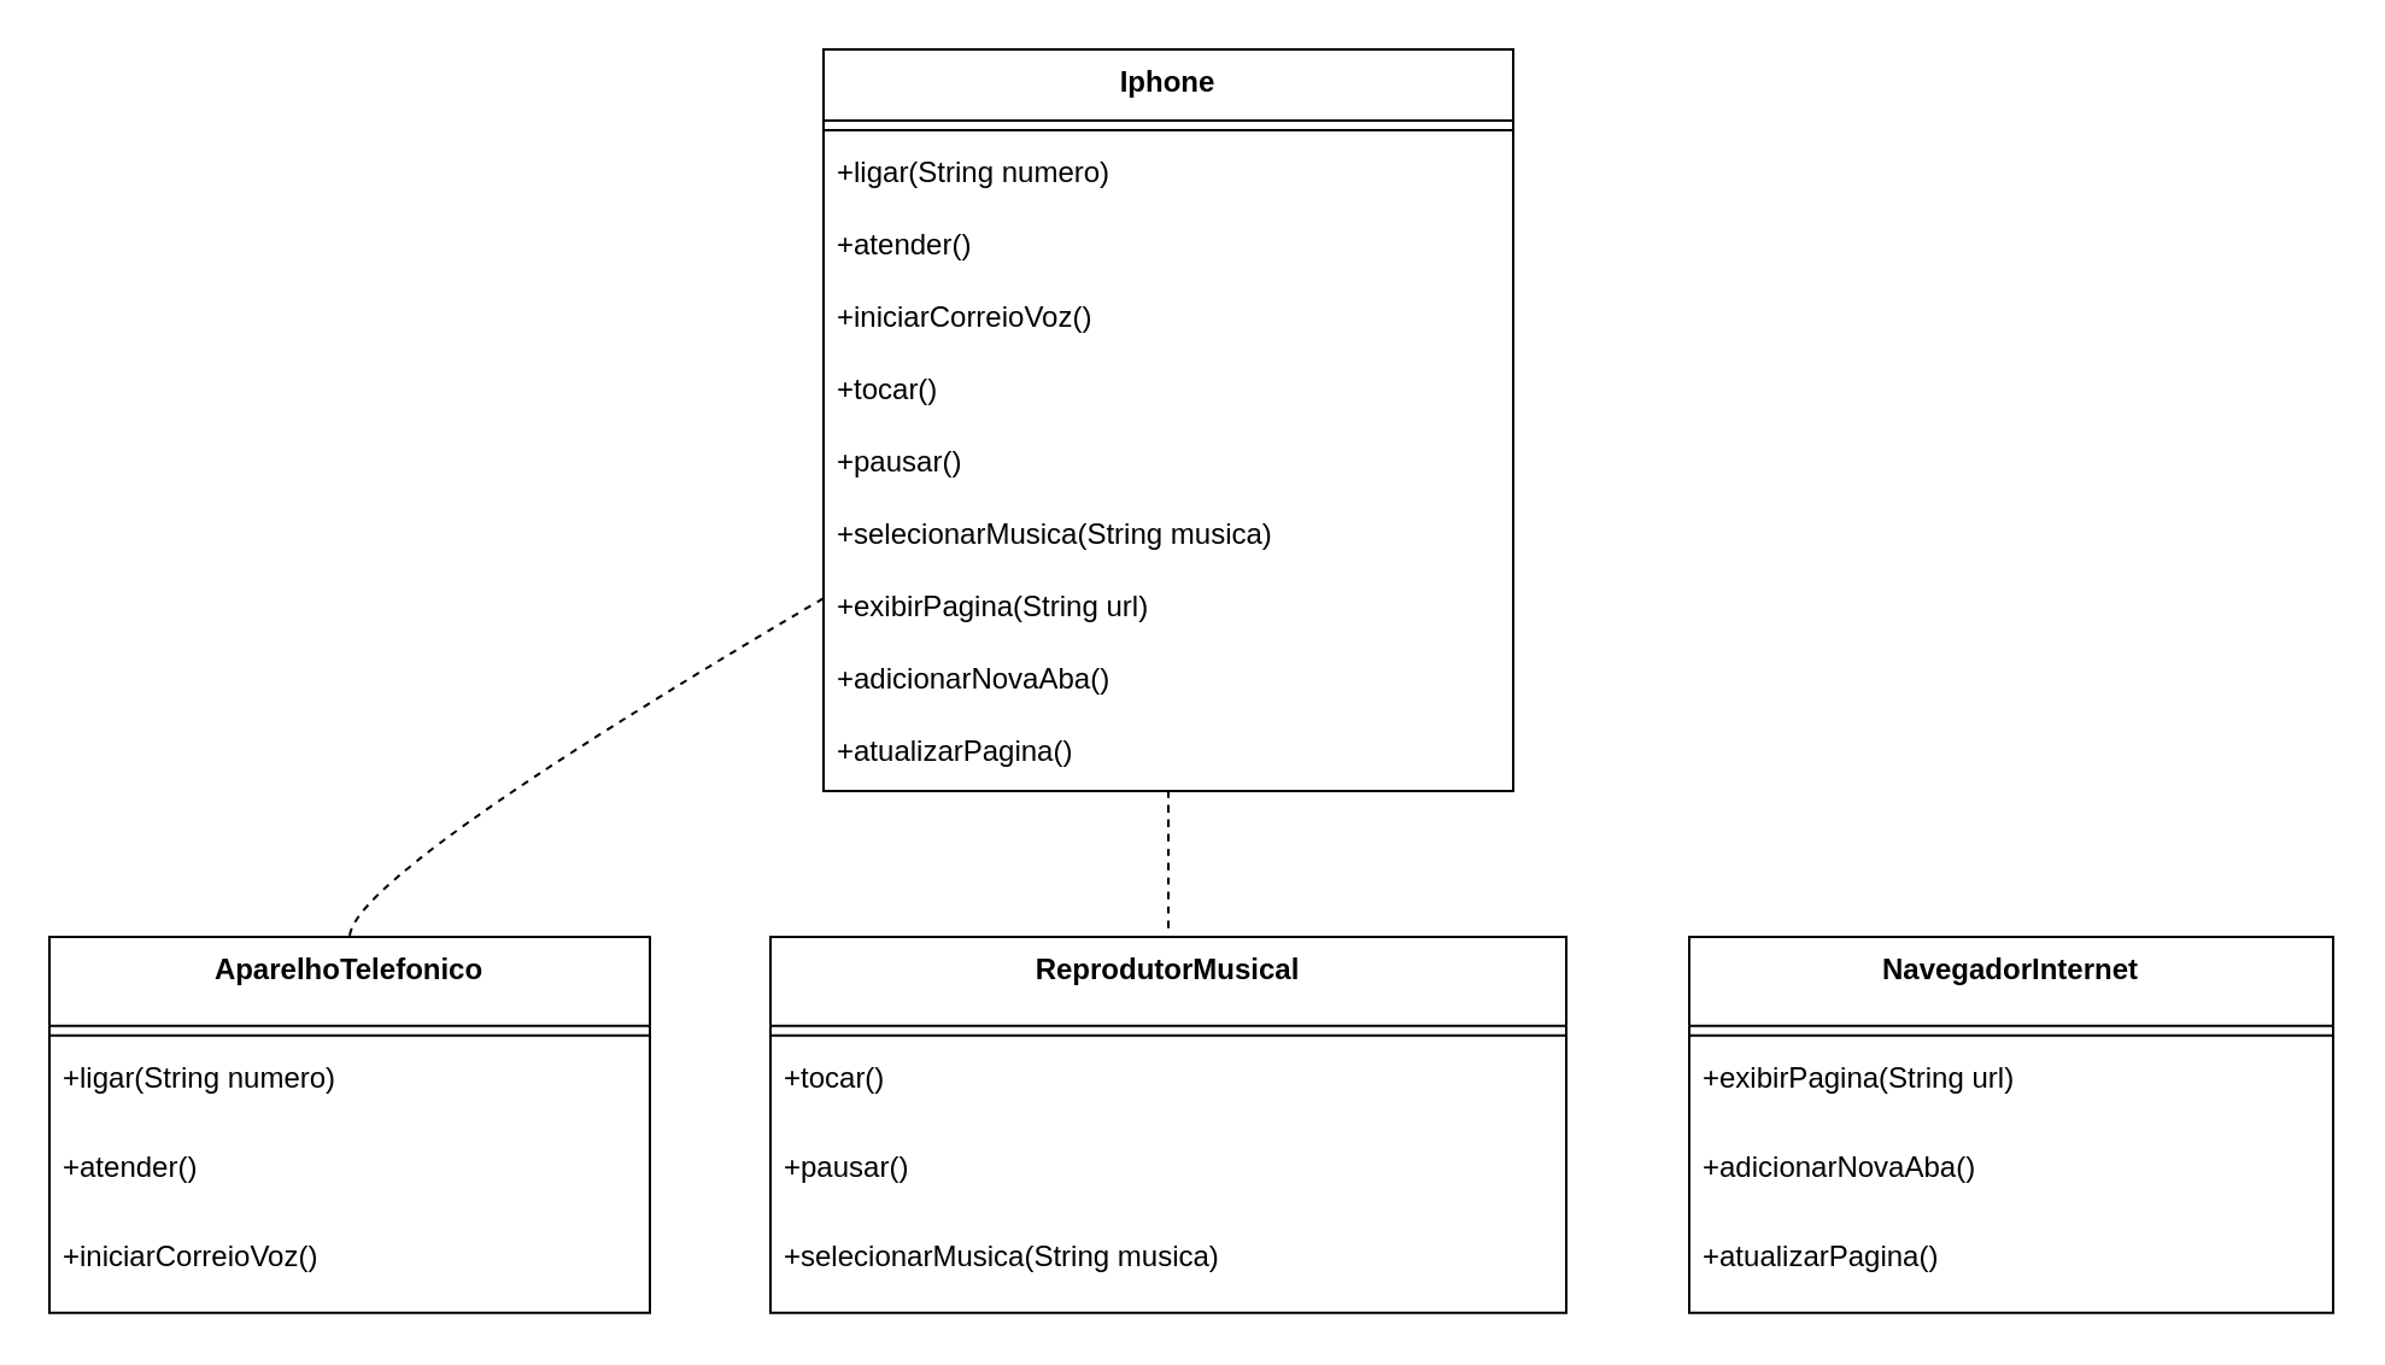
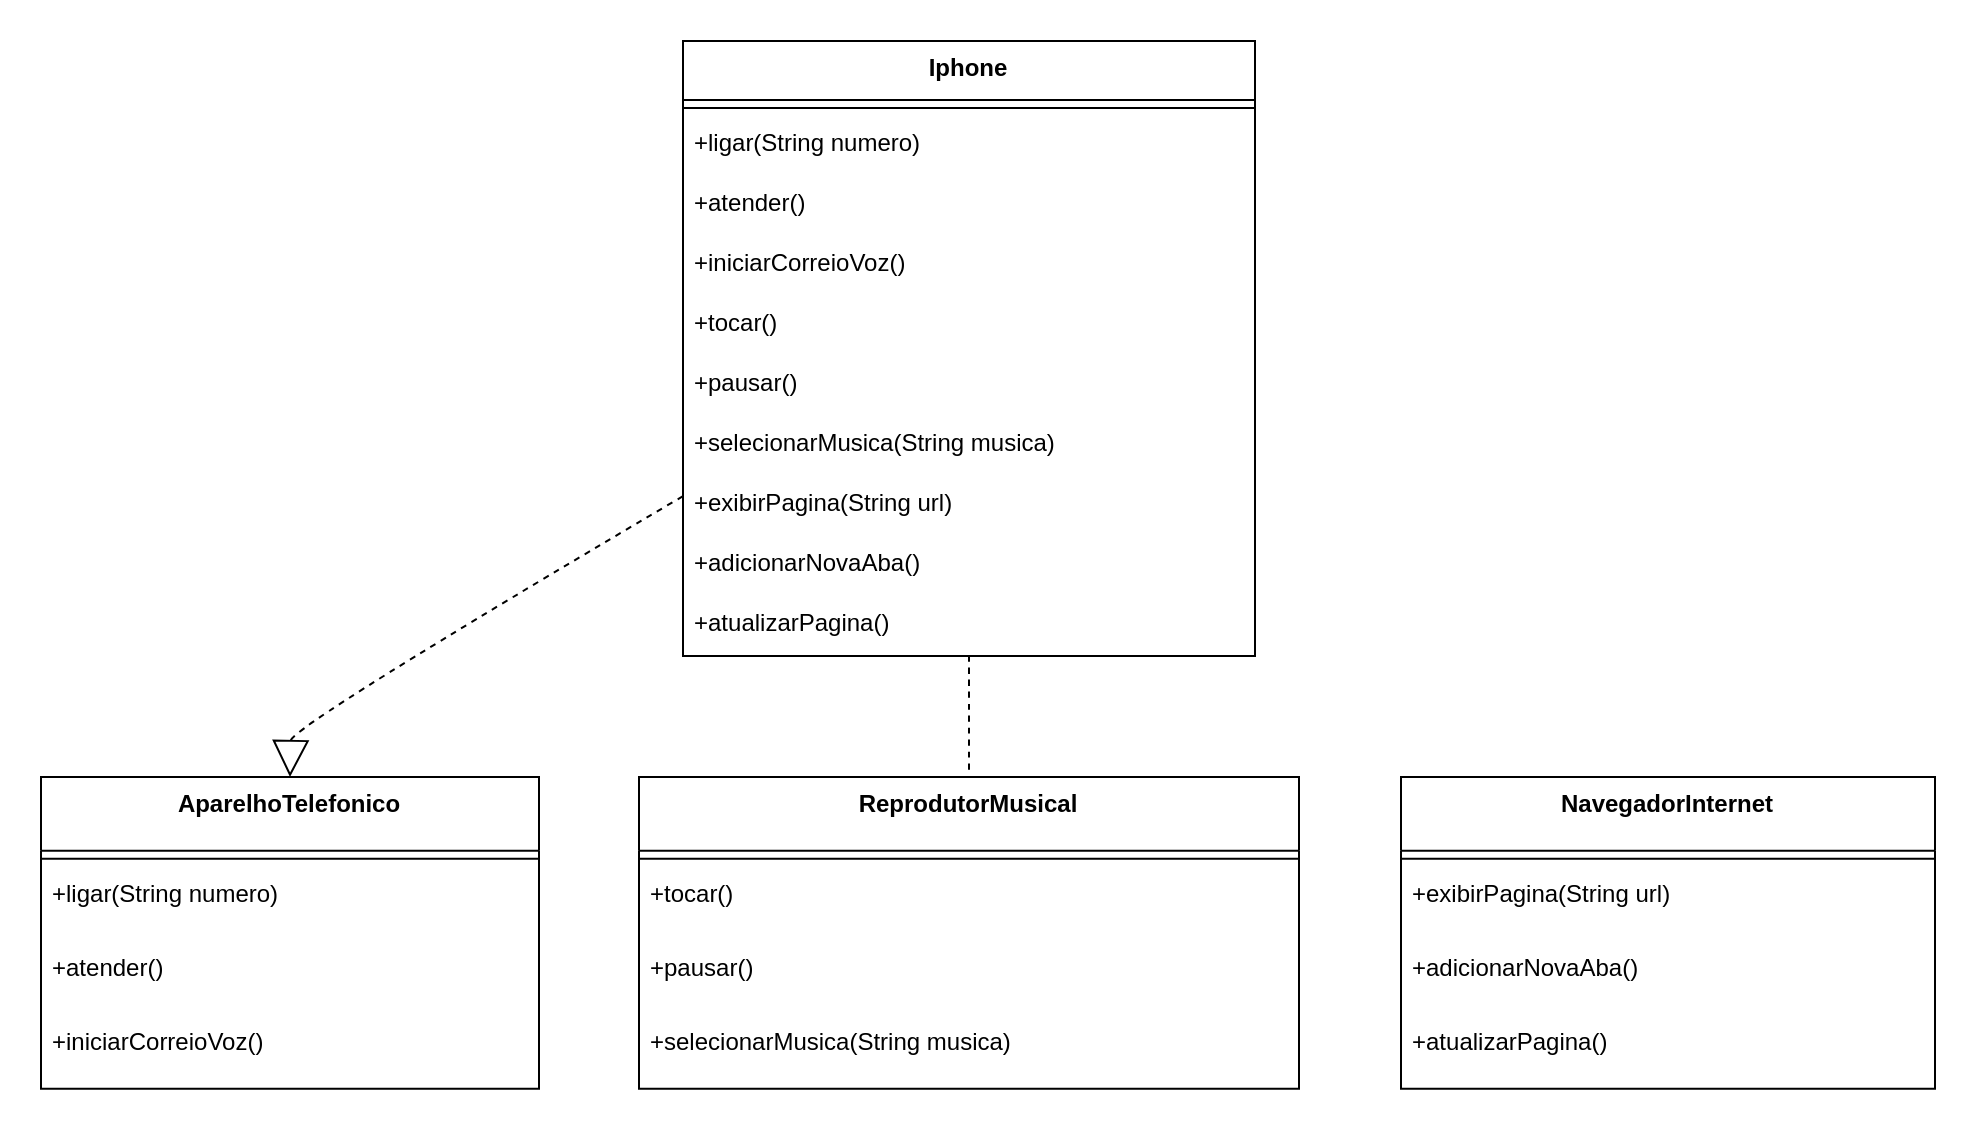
  <mxCell id="0" />
  <mxCell id="1" parent="0" />
  <mxCell id="2" value="AparelhoTelefonico" style="swimlane;fontStyle=1;align=center;verticalAlign=top;childLayout=stackLayout;horizontal=1;startSize=36.889;horizontalStack=0;resizeParent=1;resizeParentMax=0;resizeLast=0;collapsible=0;marginBottom=0;" vertex="1" parent="1"><mxGeometry x="20" y="388" width="249" height="155.889" as="geometry" /></mxCell>
  <mxCell id="3" style="line;strokeWidth=1;fillColor=none;align=left;verticalAlign=middle;spacingTop=-1;spacingLeft=3;spacingRight=3;rotatable=0;labelPosition=right;points=[];portConstraint=eastwest;strokeColor=inherit;" vertex="1" parent="2"><mxGeometry y="36.889" width="249" height="8" as="geometry" /></mxCell>
  <mxCell id="4" value="+ligar(String numero)" style="text;strokeColor=none;fillColor=none;align=left;verticalAlign=top;spacingLeft=4;spacingRight=4;overflow=hidden;rotatable=0;points=[[0,0.5],[1,0.5]];portConstraint=eastwest;" vertex="1" parent="2"><mxGeometry y="44.889" width="249" height="37" as="geometry" /></mxCell>
  <mxCell id="5" value="+atender()" style="text;strokeColor=none;fillColor=none;align=left;verticalAlign=top;spacingLeft=4;spacingRight=4;overflow=hidden;rotatable=0;points=[[0,0.5],[1,0.5]];portConstraint=eastwest;" vertex="1" parent="2"><mxGeometry y="81.889" width="249" height="37" as="geometry" /></mxCell>
  <mxCell id="6" value="+iniciarCorreioVoz()" style="text;strokeColor=none;fillColor=none;align=left;verticalAlign=top;spacingLeft=4;spacingRight=4;overflow=hidden;rotatable=0;points=[[0,0.5],[1,0.5]];portConstraint=eastwest;" vertex="1" parent="2"><mxGeometry y="118.889" width="249" height="37" as="geometry" /></mxCell>
  <mxCell id="7" value="ReprodutorMusical" style="swimlane;fontStyle=1;align=center;verticalAlign=top;childLayout=stackLayout;horizontal=1;startSize=36.889;horizontalStack=0;resizeParent=1;resizeParentMax=0;resizeLast=0;collapsible=0;marginBottom=0;" vertex="1" parent="1"><mxGeometry x="319" y="388" width="330" height="155.889" as="geometry" /></mxCell>
  <mxCell id="8" style="line;strokeWidth=1;fillColor=none;align=left;verticalAlign=middle;spacingTop=-1;spacingLeft=3;spacingRight=3;rotatable=0;labelPosition=right;points=[];portConstraint=eastwest;strokeColor=inherit;" vertex="1" parent="7"><mxGeometry y="36.889" width="330" height="8" as="geometry" /></mxCell>
  <mxCell id="9" value="+tocar()" style="text;strokeColor=none;fillColor=none;align=left;verticalAlign=top;spacingLeft=4;spacingRight=4;overflow=hidden;rotatable=0;points=[[0,0.5],[1,0.5]];portConstraint=eastwest;" vertex="1" parent="7"><mxGeometry y="44.889" width="330" height="37" as="geometry" /></mxCell>
  <mxCell id="10" value="+pausar()" style="text;strokeColor=none;fillColor=none;align=left;verticalAlign=top;spacingLeft=4;spacingRight=4;overflow=hidden;rotatable=0;points=[[0,0.5],[1,0.5]];portConstraint=eastwest;" vertex="1" parent="7"><mxGeometry y="81.889" width="330" height="37" as="geometry" /></mxCell>
  <mxCell id="11" value="+selecionarMusica(String musica)" style="text;strokeColor=none;fillColor=none;align=left;verticalAlign=top;spacingLeft=4;spacingRight=4;overflow=hidden;rotatable=0;points=[[0,0.5],[1,0.5]];portConstraint=eastwest;" vertex="1" parent="7"><mxGeometry y="118.889" width="330" height="37" as="geometry" /></mxCell>
  <mxCell id="12" value="NavegadorInternet" style="swimlane;fontStyle=1;align=center;verticalAlign=top;childLayout=stackLayout;horizontal=1;startSize=36.889;horizontalStack=0;resizeParent=1;resizeParentMax=0;resizeLast=0;collapsible=0;marginBottom=0;" vertex="1" parent="1"><mxGeometry x="700" y="388" width="267" height="155.889" as="geometry" /></mxCell>
  <mxCell id="13" style="line;strokeWidth=1;fillColor=none;align=left;verticalAlign=middle;spacingTop=-1;spacingLeft=3;spacingRight=3;rotatable=0;labelPosition=right;points=[];portConstraint=eastwest;strokeColor=inherit;" vertex="1" parent="12"><mxGeometry y="36.889" width="267" height="8" as="geometry" /></mxCell>
  <mxCell id="14" value="+exibirPagina(String url)" style="text;strokeColor=none;fillColor=none;align=left;verticalAlign=top;spacingLeft=4;spacingRight=4;overflow=hidden;rotatable=0;points=[[0,0.5],[1,0.5]];portConstraint=eastwest;" vertex="1" parent="12"><mxGeometry y="44.889" width="267" height="37" as="geometry" /></mxCell>
  <mxCell id="15" value="+adicionarNovaAba()" style="text;strokeColor=none;fillColor=none;align=left;verticalAlign=top;spacingLeft=4;spacingRight=4;overflow=hidden;rotatable=0;points=[[0,0.5],[1,0.5]];portConstraint=eastwest;" vertex="1" parent="12"><mxGeometry y="81.889" width="267" height="37" as="geometry" /></mxCell>
  <mxCell id="16" value="+atualizarPagina()" style="text;strokeColor=none;fillColor=none;align=left;verticalAlign=top;spacingLeft=4;spacingRight=4;overflow=hidden;rotatable=0;points=[[0,0.5],[1,0.5]];portConstraint=eastwest;" vertex="1" parent="12"><mxGeometry y="118.889" width="267" height="37" as="geometry" /></mxCell>
  <mxCell id="17" value="Iphone" style="swimlane;fontStyle=1;align=center;verticalAlign=top;childLayout=stackLayout;horizontal=1;startSize=29.524;horizontalStack=0;resizeParent=1;resizeParentMax=0;resizeLast=0;collapsible=0;marginBottom=0;" vertex="1" parent="1"><mxGeometry x="341" y="20" width="286" height="307.524" as="geometry" /></mxCell>
  <mxCell id="18" style="line;strokeWidth=1;fillColor=none;align=left;verticalAlign=middle;spacingTop=-1;spacingLeft=3;spacingRight=3;rotatable=0;labelPosition=right;points=[];portConstraint=eastwest;strokeColor=inherit;" vertex="1" parent="17"><mxGeometry y="29.524" width="286" height="8" as="geometry" /></mxCell>
  <mxCell id="19" value="+ligar(String numero)" style="text;strokeColor=none;fillColor=none;align=left;verticalAlign=top;spacingLeft=4;spacingRight=4;overflow=hidden;rotatable=0;points=[[0,0.5],[1,0.5]];portConstraint=eastwest;" vertex="1" parent="17"><mxGeometry y="37.524" width="286" height="30" as="geometry" /></mxCell>
  <mxCell id="20" value="+atender()" style="text;strokeColor=none;fillColor=none;align=left;verticalAlign=top;spacingLeft=4;spacingRight=4;overflow=hidden;rotatable=0;points=[[0,0.5],[1,0.5]];portConstraint=eastwest;" vertex="1" parent="17"><mxGeometry y="67.524" width="286" height="30" as="geometry" /></mxCell>
  <mxCell id="21" value="+iniciarCorreioVoz()" style="text;strokeColor=none;fillColor=none;align=left;verticalAlign=top;spacingLeft=4;spacingRight=4;overflow=hidden;rotatable=0;points=[[0,0.5],[1,0.5]];portConstraint=eastwest;" vertex="1" parent="17"><mxGeometry y="97.524" width="286" height="30" as="geometry" /></mxCell>
  <mxCell id="22" value="+tocar()" style="text;strokeColor=none;fillColor=none;align=left;verticalAlign=top;spacingLeft=4;spacingRight=4;overflow=hidden;rotatable=0;points=[[0,0.5],[1,0.5]];portConstraint=eastwest;" vertex="1" parent="17"><mxGeometry y="127.524" width="286" height="30" as="geometry" /></mxCell>
  <mxCell id="23" value="+pausar()" style="text;strokeColor=none;fillColor=none;align=left;verticalAlign=top;spacingLeft=4;spacingRight=4;overflow=hidden;rotatable=0;points=[[0,0.5],[1,0.5]];portConstraint=eastwest;" vertex="1" parent="17"><mxGeometry y="157.524" width="286" height="30" as="geometry" /></mxCell>
  <mxCell id="24" value="+selecionarMusica(String musica)" style="text;strokeColor=none;fillColor=none;align=left;verticalAlign=top;spacingLeft=4;spacingRight=4;overflow=hidden;rotatable=0;points=[[0,0.5],[1,0.5]];portConstraint=eastwest;" vertex="1" parent="17"><mxGeometry y="187.524" width="286" height="30" as="geometry" /></mxCell>
  <mxCell id="25" value="+exibirPagina(String url)" style="text;strokeColor=none;fillColor=none;align=left;verticalAlign=top;spacingLeft=4;spacingRight=4;overflow=hidden;rotatable=0;points=[[0,0.5],[1,0.5]];portConstraint=eastwest;" vertex="1" parent="17"><mxGeometry y="217.524" width="286" height="30" as="geometry" /></mxCell>
  <mxCell id="26" value="+adicionarNovaAba()" style="text;strokeColor=none;fillColor=none;align=left;verticalAlign=top;spacingLeft=4;spacingRight=4;overflow=hidden;rotatable=0;points=[[0,0.5],[1,0.5]];portConstraint=eastwest;" vertex="1" parent="17"><mxGeometry y="247.524" width="286" height="30" as="geometry" /></mxCell>
  <mxCell id="27" value="+atualizarPagina()" style="text;strokeColor=none;fillColor=none;align=left;verticalAlign=top;spacingLeft=4;spacingRight=4;overflow=hidden;rotatable=0;points=[[0,0.5],[1,0.5]];portConstraint=eastwest;" vertex="1" parent="17"><mxGeometry y="277.524" width="286" height="30" as="geometry" /></mxCell>
- <mxCell id="28" value="" style="curved=1;dashed=1;startArrow=none;endArrow=none;endSize=16;endFill=0;exitX=0;exitY=0.74;entryX=0.5;entryY=0;rounded=0;" edge="1" parent="1" source="17" target="2"><mxGeometry relative="1" as="geometry"><Array as="points"><mxPoint x="145" y="363" /></Array></mxGeometry></mxCell>
+ <mxCell id="28" value="" style="curved=1;dashed=1;startArrow=none;endArrow=block;endSize=16;endFill=0;exitX=0;exitY=0.74;entryX=0.5;entryY=0;rounded=0;" edge="1" parent="1" source="17" target="2"><mxGeometry relative="1" as="geometry"><Array as="points"><mxPoint x="145" y="363" /></Array></mxGeometry></mxCell>
  <mxCell id="29" value="" style="curved=1;dashed=1;startArrow=none;endArrow=none;endSize=16;endFill=0;exitX=0.5;exitY=1;entryX=0.5;entryY=0;rounded=0;" edge="1" parent="1" source="17" target="7"><mxGeometry relative="1" as="geometry"><Array as="points" /></mxGeometry></mxCell>
